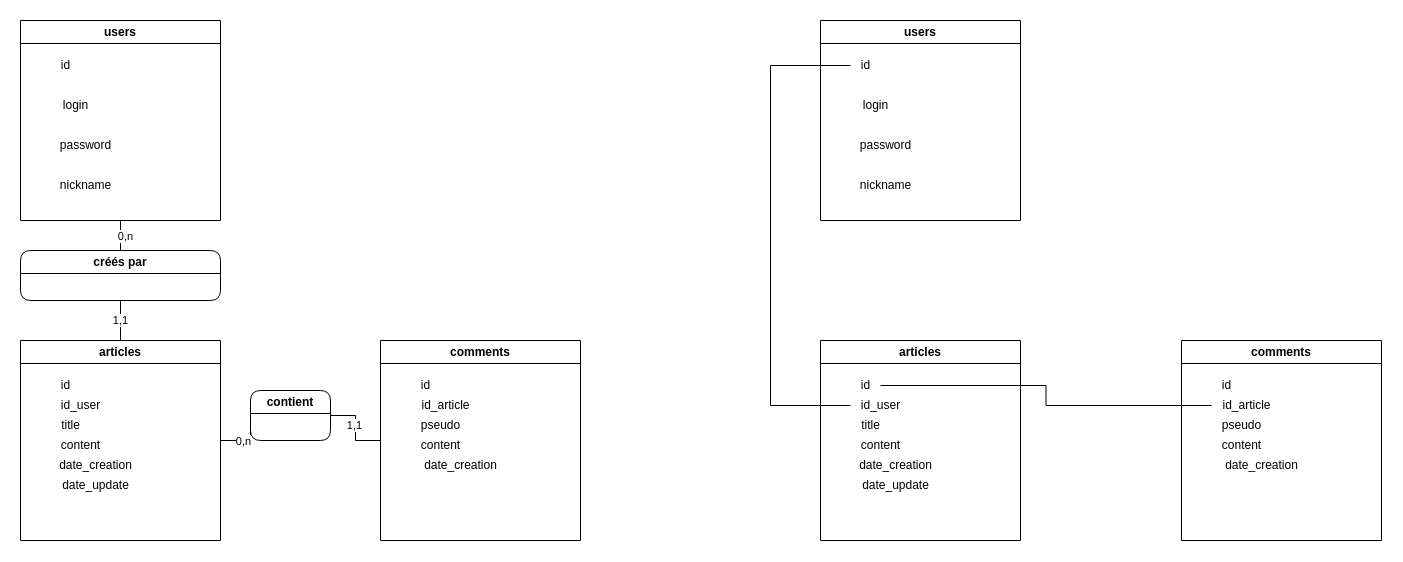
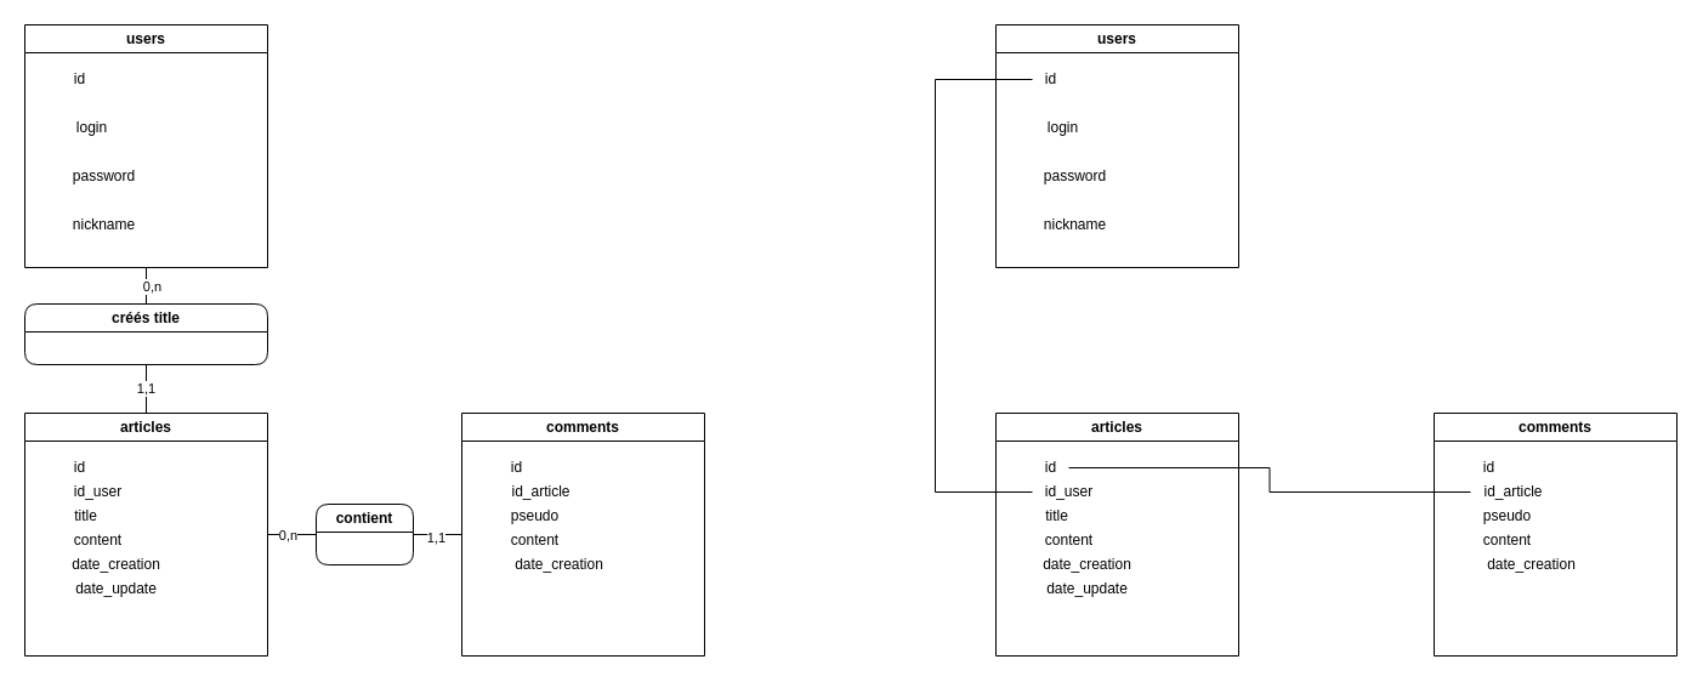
  <mxCell id="0" />
  <mxCell id="1" parent="0" />
  <mxCell id="2" value="users" style="swimlane;whiteSpace=wrap;html=1;" vertex="1" parent="1"><mxGeometry x="20" y="20" width="200" height="200" as="geometry" /></mxCell>
  <mxCell id="3" value="password" style="text;html=1;align=center;verticalAlign=middle;resizable=0;points=[];autosize=1;strokeColor=none;fillColor=none;" vertex="1" parent="2"><mxGeometry x="30" y="110" width="70" height="30" as="geometry" /></mxCell>
  <mxCell id="4" value="login" style="text;html=1;align=center;verticalAlign=middle;resizable=0;points=[];autosize=1;strokeColor=none;fillColor=none;" vertex="1" parent="2"><mxGeometry x="30" y="70" width="50" height="30" as="geometry" /></mxCell>
  <mxCell id="5" value="nickname" style="text;html=1;align=center;verticalAlign=middle;resizable=0;points=[];autosize=1;strokeColor=none;fillColor=none;" vertex="1" parent="2"><mxGeometry x="30" y="150" width="70" height="30" as="geometry" /></mxCell>
  <mxCell id="6" value="id" style="text;html=1;align=center;verticalAlign=middle;resizable=0;points=[];autosize=1;strokeColor=none;fillColor=none;" vertex="1" parent="2"><mxGeometry x="30" y="30" width="30" height="30" as="geometry" /></mxCell>
  <mxCell id="7" style="edgeStyle=orthogonalEdgeStyle;rounded=0;orthogonalLoop=1;jettySize=auto;html=1;exitX=1;exitY=0.5;exitDx=0;exitDy=0;entryX=0;entryY=0.5;entryDx=0;entryDy=0;endArrow=none;endFill=0;" edge="1" parent="1" source="9" target="26"><mxGeometry relative="1" as="geometry" /></mxCell>
  <mxCell id="8" value="0,n" style="edgeLabel;html=1;align=center;verticalAlign=middle;resizable=0;points=[];" vertex="1" connectable="0" parent="7"><mxGeometry x="-0.2" relative="1" as="geometry"><mxPoint as="offset" /></mxGeometry></mxCell>
  <mxCell id="9" value="articles" style="swimlane;whiteSpace=wrap;html=1;startSize=23;" vertex="1" parent="1"><mxGeometry x="20" y="340" width="200" height="200" as="geometry" /></mxCell>
  <mxCell id="10" value="id" style="text;html=1;align=center;verticalAlign=middle;resizable=0;points=[];autosize=1;strokeColor=none;fillColor=none;" vertex="1" parent="9"><mxGeometry x="30" y="30" width="30" height="30" as="geometry" /></mxCell>
  <mxCell id="11" value="id_user" style="text;html=1;align=center;verticalAlign=middle;resizable=0;points=[];autosize=1;strokeColor=none;fillColor=none;" vertex="1" parent="9"><mxGeometry x="30" y="50" width="60" height="30" as="geometry" /></mxCell>
  <mxCell id="12" value="title" style="text;html=1;align=center;verticalAlign=middle;resizable=0;points=[];autosize=1;strokeColor=none;fillColor=none;" vertex="1" parent="9"><mxGeometry x="30" y="70" width="40" height="30" as="geometry" /></mxCell>
  <mxCell id="13" value="content" style="text;html=1;align=center;verticalAlign=middle;resizable=0;points=[];autosize=1;strokeColor=none;fillColor=none;" vertex="1" parent="9"><mxGeometry x="30" y="90" width="60" height="30" as="geometry" /></mxCell>
  <mxCell id="14" value="date_creation" style="text;html=1;align=center;verticalAlign=middle;resizable=0;points=[];autosize=1;strokeColor=none;fillColor=none;" vertex="1" parent="9"><mxGeometry x="25" y="110" width="100" height="30" as="geometry" /></mxCell>
  <mxCell id="15" value="date_update" style="text;html=1;align=center;verticalAlign=middle;resizable=0;points=[];autosize=1;strokeColor=none;fillColor=none;" vertex="1" parent="9"><mxGeometry x="30" y="130" width="90" height="30" as="geometry" /></mxCell>
  <mxCell id="16" value="comments" style="swimlane;whiteSpace=wrap;html=1;" vertex="1" parent="1"><mxGeometry x="380" y="340" width="200" height="200" as="geometry" /></mxCell>
  <mxCell id="17" value="id" style="text;html=1;align=center;verticalAlign=middle;resizable=0;points=[];autosize=1;strokeColor=none;fillColor=none;" vertex="1" parent="16"><mxGeometry x="30" y="30" width="30" height="30" as="geometry" /></mxCell>
  <mxCell id="18" value="id_article" style="text;html=1;align=center;verticalAlign=middle;resizable=0;points=[];autosize=1;strokeColor=none;fillColor=none;" vertex="1" parent="16"><mxGeometry x="30" y="50" width="70" height="30" as="geometry" /></mxCell>
  <mxCell id="19" value="pseudo" style="text;html=1;align=center;verticalAlign=middle;resizable=0;points=[];autosize=1;strokeColor=none;fillColor=none;" vertex="1" parent="16"><mxGeometry x="30" y="70" width="60" height="30" as="geometry" /></mxCell>
  <mxCell id="20" value="content" style="text;html=1;align=center;verticalAlign=middle;resizable=0;points=[];autosize=1;strokeColor=none;fillColor=none;" vertex="1" parent="16"><mxGeometry x="30" y="90" width="60" height="30" as="geometry" /></mxCell>
  <mxCell id="21" value="date_creation" style="text;html=1;align=center;verticalAlign=middle;resizable=0;points=[];autosize=1;strokeColor=none;fillColor=none;" vertex="1" parent="16"><mxGeometry x="30" y="110" width="100" height="30" as="geometry" /></mxCell>
  <mxCell id="22" value="1,1" style="edgeStyle=orthogonalEdgeStyle;rounded=0;orthogonalLoop=1;jettySize=auto;html=1;exitX=0.5;exitY=1;exitDx=0;exitDy=0;entryX=0.5;entryY=0;entryDx=0;entryDy=0;endArrow=none;endFill=0;" edge="1" parent="1" source="23" target="9"><mxGeometry relative="1" as="geometry" /></mxCell>
- <mxCell id="23" value="créés par" style="swimlane;whiteSpace=wrap;html=1;rounded=1;" vertex="1" parent="1"><mxGeometry x="20" y="250" width="200" height="50" as="geometry" /></mxCell>
+ <mxCell id="23" value="créés title" style="swimlane;whiteSpace=wrap;html=1;rounded=1;" vertex="1" parent="1"><mxGeometry x="20" y="250" width="200" height="50" as="geometry" /></mxCell>
  <mxCell id="24" style="edgeStyle=orthogonalEdgeStyle;rounded=0;orthogonalLoop=1;jettySize=auto;html=1;exitX=1;exitY=0.5;exitDx=0;exitDy=0;entryX=0;entryY=0.5;entryDx=0;entryDy=0;endArrow=none;endFill=0;" edge="1" parent="1" source="26" target="16"><mxGeometry relative="1" as="geometry" /></mxCell>
  <mxCell id="25" value="1,1" style="edgeLabel;html=1;align=center;verticalAlign=middle;resizable=0;points=[];" vertex="1" connectable="0" parent="24"><mxGeometry x="-0.1" y="-2" relative="1" as="geometry"><mxPoint as="offset" /></mxGeometry></mxCell>
- <mxCell id="26" value="contient" style="swimlane;whiteSpace=wrap;html=1;rounded=1;" vertex="1" parent="1"><mxGeometry x="250" y="390" width="80" height="50" as="geometry" /></mxCell>
+ <mxCell id="26" value="contient" style="swimlane;whiteSpace=wrap;html=1;rounded=1;" vertex="1" parent="1"><mxGeometry x="260" y="415" width="80" height="50" as="geometry" /></mxCell>
  <mxCell id="27" style="edgeStyle=orthogonalEdgeStyle;rounded=0;orthogonalLoop=1;jettySize=auto;html=1;exitX=0.5;exitY=1;exitDx=0;exitDy=0;endArrow=none;endFill=0;" edge="1" parent="1" source="2"><mxGeometry relative="1" as="geometry"><mxPoint x="120" y="250" as="targetPoint" /></mxGeometry></mxCell>
  <mxCell id="28" value="0,n" style="edgeLabel;html=1;align=center;verticalAlign=middle;resizable=0;points=[];" vertex="1" connectable="0" parent="27"><mxGeometry y="4" relative="1" as="geometry"><mxPoint as="offset" /></mxGeometry></mxCell>
  <mxCell id="29" value="users" style="swimlane;whiteSpace=wrap;html=1;" vertex="1" parent="1"><mxGeometry x="820" y="20" width="200" height="200" as="geometry" /></mxCell>
  <mxCell id="30" value="password" style="text;html=1;align=center;verticalAlign=middle;resizable=0;points=[];autosize=1;strokeColor=none;fillColor=none;" vertex="1" parent="29"><mxGeometry x="30" y="110" width="70" height="30" as="geometry" /></mxCell>
  <mxCell id="31" value="login" style="text;html=1;align=center;verticalAlign=middle;resizable=0;points=[];autosize=1;strokeColor=none;fillColor=none;" vertex="1" parent="29"><mxGeometry x="30" y="70" width="50" height="30" as="geometry" /></mxCell>
  <mxCell id="32" value="nickname" style="text;html=1;align=center;verticalAlign=middle;resizable=0;points=[];autosize=1;strokeColor=none;fillColor=none;" vertex="1" parent="29"><mxGeometry x="30" y="150" width="70" height="30" as="geometry" /></mxCell>
  <mxCell id="33" value="id" style="text;html=1;align=center;verticalAlign=middle;resizable=0;points=[];autosize=1;strokeColor=none;fillColor=none;" vertex="1" parent="29"><mxGeometry x="30" y="30" width="30" height="30" as="geometry" /></mxCell>
  <mxCell id="34" value="articles" style="swimlane;whiteSpace=wrap;html=1;startSize=23;" vertex="1" parent="1"><mxGeometry x="820" y="340" width="200" height="200" as="geometry" /></mxCell>
  <mxCell id="35" value="id" style="text;html=1;align=center;verticalAlign=middle;resizable=0;points=[];autosize=1;strokeColor=none;fillColor=none;" vertex="1" parent="34"><mxGeometry x="30" y="30" width="30" height="30" as="geometry" /></mxCell>
  <mxCell id="36" value="id_user" style="text;html=1;align=center;verticalAlign=middle;resizable=0;points=[];autosize=1;strokeColor=none;fillColor=none;" vertex="1" parent="34"><mxGeometry x="30" y="50" width="60" height="30" as="geometry" /></mxCell>
  <mxCell id="37" value="title" style="text;html=1;align=center;verticalAlign=middle;resizable=0;points=[];autosize=1;strokeColor=none;fillColor=none;" vertex="1" parent="34"><mxGeometry x="30" y="70" width="40" height="30" as="geometry" /></mxCell>
  <mxCell id="38" value="content" style="text;html=1;align=center;verticalAlign=middle;resizable=0;points=[];autosize=1;strokeColor=none;fillColor=none;" vertex="1" parent="34"><mxGeometry x="30" y="90" width="60" height="30" as="geometry" /></mxCell>
  <mxCell id="39" value="date_creation" style="text;html=1;align=center;verticalAlign=middle;resizable=0;points=[];autosize=1;strokeColor=none;fillColor=none;" vertex="1" parent="34"><mxGeometry x="25" y="110" width="100" height="30" as="geometry" /></mxCell>
  <mxCell id="40" value="date_update" style="text;html=1;align=center;verticalAlign=middle;resizable=0;points=[];autosize=1;strokeColor=none;fillColor=none;" vertex="1" parent="34"><mxGeometry x="30" y="130" width="90" height="30" as="geometry" /></mxCell>
  <mxCell id="41" value="comments" style="swimlane;whiteSpace=wrap;html=1;" vertex="1" parent="1"><mxGeometry x="1181" y="340" width="200" height="200" as="geometry" /></mxCell>
  <mxCell id="42" value="id" style="text;html=1;align=center;verticalAlign=middle;resizable=0;points=[];autosize=1;strokeColor=none;fillColor=none;" vertex="1" parent="41"><mxGeometry x="30" y="30" width="30" height="30" as="geometry" /></mxCell>
  <mxCell id="43" value="id_article" style="text;html=1;align=center;verticalAlign=middle;resizable=0;points=[];autosize=1;strokeColor=none;fillColor=none;" vertex="1" parent="41"><mxGeometry x="30" y="50" width="70" height="30" as="geometry" /></mxCell>
  <mxCell id="44" value="pseudo" style="text;html=1;align=center;verticalAlign=middle;resizable=0;points=[];autosize=1;strokeColor=none;fillColor=none;" vertex="1" parent="41"><mxGeometry x="30" y="70" width="60" height="30" as="geometry" /></mxCell>
  <mxCell id="45" value="content" style="text;html=1;align=center;verticalAlign=middle;resizable=0;points=[];autosize=1;strokeColor=none;fillColor=none;" vertex="1" parent="41"><mxGeometry x="30" y="90" width="60" height="30" as="geometry" /></mxCell>
  <mxCell id="46" value="date_creation" style="text;html=1;align=center;verticalAlign=middle;resizable=0;points=[];autosize=1;strokeColor=none;fillColor=none;" vertex="1" parent="41"><mxGeometry x="30" y="110" width="100" height="30" as="geometry" /></mxCell>
  <mxCell id="47" style="edgeStyle=orthogonalEdgeStyle;rounded=0;orthogonalLoop=1;jettySize=auto;html=1;endArrow=none;endFill=0;" edge="1" parent="1" source="33" target="36"><mxGeometry relative="1" as="geometry"><Array as="points"><mxPoint x="770" y="65" /><mxPoint x="770" y="405" /></Array></mxGeometry></mxCell>
  <mxCell id="48" style="edgeStyle=orthogonalEdgeStyle;rounded=0;orthogonalLoop=1;jettySize=auto;html=1;endArrow=none;endFill=0;" edge="1" parent="1" source="35" target="43"><mxGeometry relative="1" as="geometry" /></mxCell>
